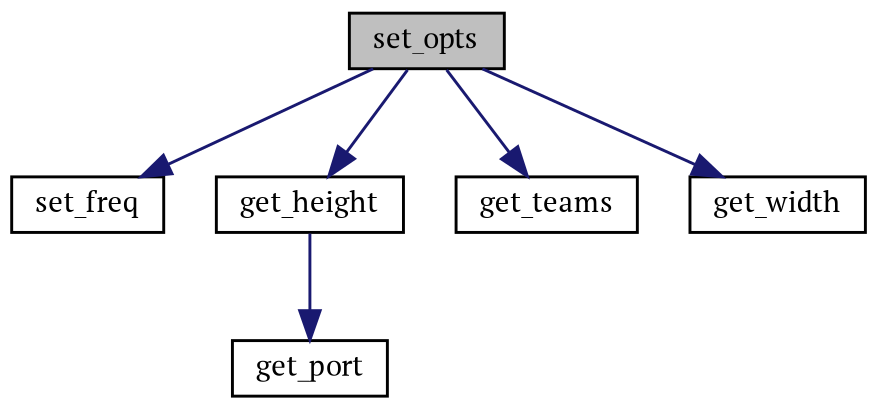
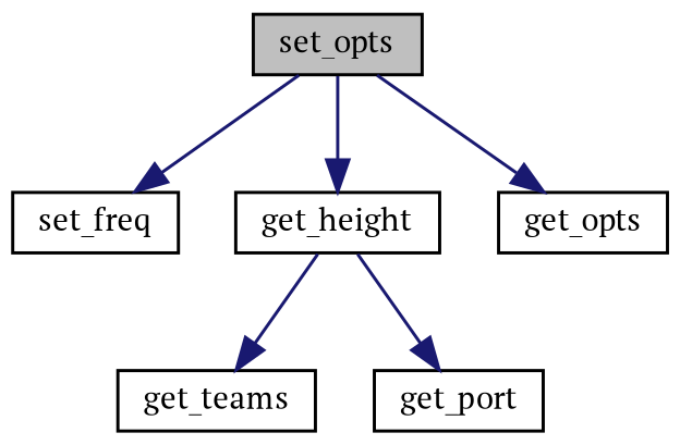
  digraph {
    fontname="PT Serif"
    rankdir=TB
    node [color=black fillcolor=white fontname="PT Serif" fontsize=10 shape=record style=filled]
    edge [color=midnightblue fontname="PT Serif" fontsize=10 labelfontname=Helvetica labelfontsize=10 style=solid]
    n1 [fillcolor=grey75 fontcolor=black height=0.2 label=set_opts width=0.4]
    n2 [height=0.2 label=set_freq width=0.4]
    n3 [height=0.2 label=get_height width=0.4]
    n4 [height=0.2 label=get_teams width=0.4]
-   n5 [height=0.2 label=get_width width=0.4]
+   n5 [height=0.2 label=get_opts width=0.4]
    n6 [height=0.2 label=get_port width=0.4]
    n1 -> n2
    n1 -> n3
-   n1 -> n4
+   n3 -> n4
    n1 -> n5
    n3 -> n6
  }
